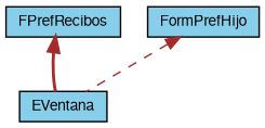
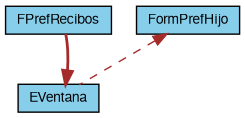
  digraph {
    node [color=black fillcolor=skyblue fontname=FreeSans fontsize=10 shape=record style=filled]
    edge [color=brown dir=back fontname=FreeSans fontsize=10 labelfontname=FreeSans labelfontsize=10]
    n1 [fontcolor=black height=0.2 label=FPrefRecibos width=0.4]
    n2 [height=0.2 label=EVentana width=0.4]
    n3 [height=0.2 label=FormPrefHijo width=0.4]
-   n1 -> n2 [style=bold]
+   n2 -> n1 [style=bold]
    n3 -> n2 [style=dashed]
  }
